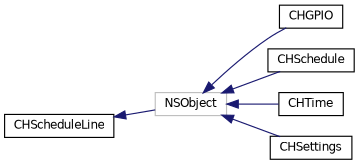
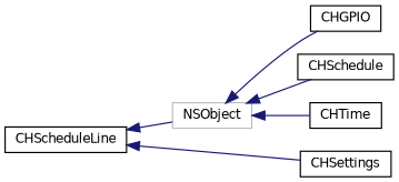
  digraph {
    rankdir=LR
    node [color=black fillcolor=white fontname=Helvetica fontsize=10 shape=record style=filled]
    edge [color=midnightblue dir=back fontname=Helvetica fontsize=10 labelfontname=Helvetica labelfontsize=10 style=solid]
    n1 [color=grey75 height=0.2 label=NSObject width=0.4]
    n2 [height=0.2 label=CHGPIO width=0.4]
    n3 [height=0.2 label=CHSchedule width=0.4]
    n4 [height=0.2 label=CHSettings width=0.4]
    n5 [height=0.2 label=CHTime width=0.4]
    n6 [height=0.2 label=CHScheduleLine width=0.4]
    n1 -> n2
    n1 -> n3
-   n1 -> n4
+   n6 -> n4
    n1 -> n5
    n6 -> n1
  }
